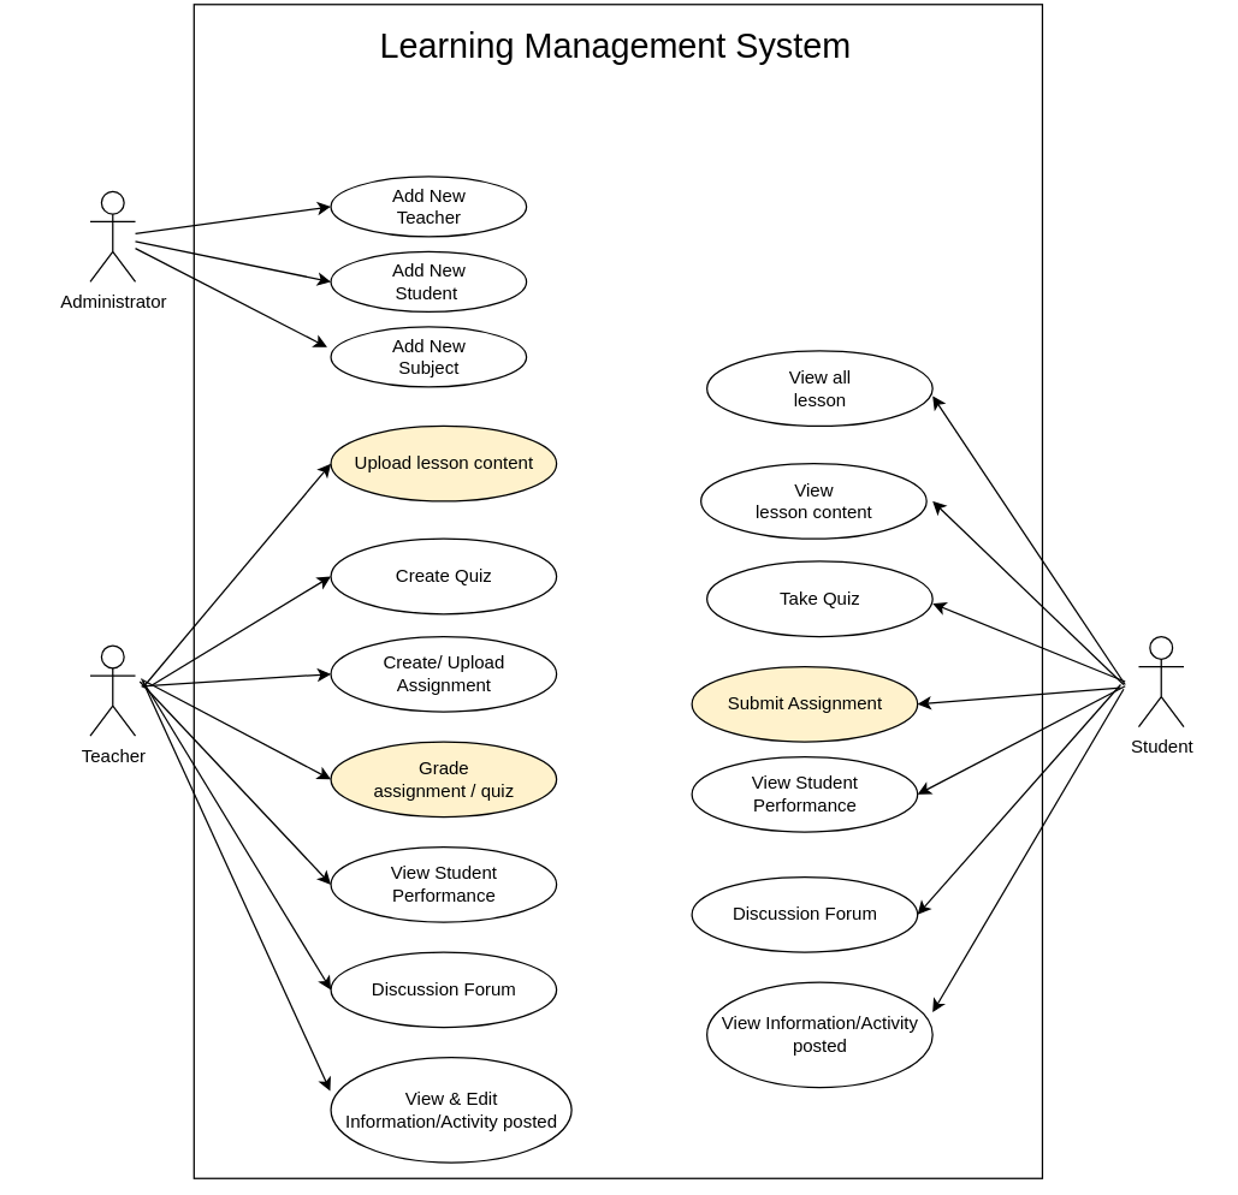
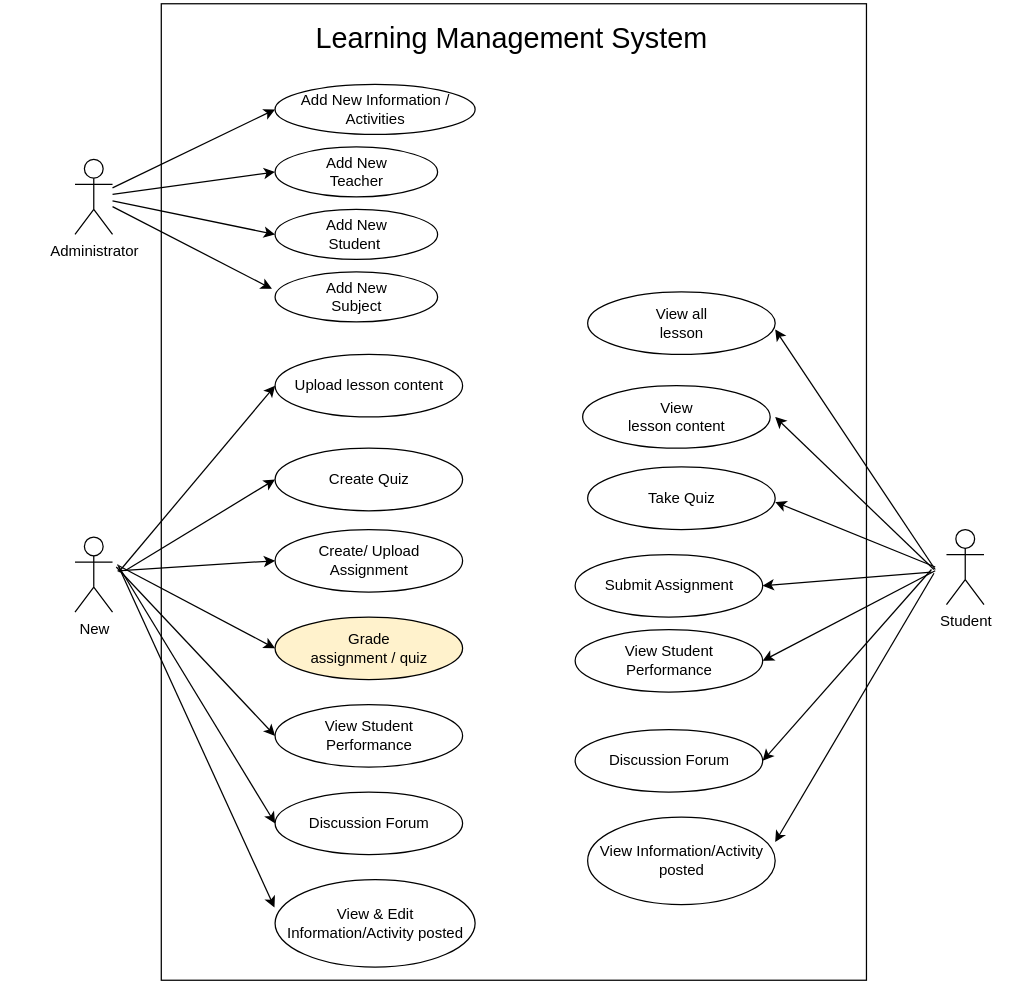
  <mxCell id="0" />
  <mxCell id="1" parent="0" />
  <mxCell id="2" value="" style="group" vertex="1" connectable="0" parent="1"><mxGeometry x="459.5" y="233" width="327" height="490" as="geometry" /></mxCell>
  <mxCell id="3" value="Student" style="shape=umlActor;verticalLabelPosition=bottom;verticalAlign=top;html=1;outlineConnect=0;" vertex="1" parent="2"><mxGeometry x="297" y="190" width="30" height="60" as="geometry" /></mxCell>
  <mxCell id="4" value="View&lt;br&gt;lesson content" style="ellipse;whiteSpace=wrap;html=1;" vertex="1" parent="2"><mxGeometry x="6" y="75" width="150" height="50" as="geometry" /></mxCell>
  <mxCell id="5" value="Take Quiz" style="ellipse;whiteSpace=wrap;html=1;" vertex="1" parent="2"><mxGeometry x="10" y="140" width="150" height="50" as="geometry" /></mxCell>
- <mxCell id="6" value="Submit Assignment" style="ellipse;whiteSpace=wrap;html=1;fillColor=#fff2cc;" vertex="1" parent="2"><mxGeometry y="210" width="150" height="50" as="geometry" /></mxCell>
+ <mxCell id="6" value="Submit Assignment" style="ellipse;whiteSpace=wrap;html=1;" vertex="1" parent="2"><mxGeometry y="210" width="150" height="50" as="geometry" /></mxCell>
  <mxCell id="7" value="View Student &lt;br&gt;Performance" style="ellipse;whiteSpace=wrap;html=1;" vertex="1" parent="2"><mxGeometry y="270" width="150" height="50" as="geometry" /></mxCell>
  <mxCell id="8" value="View all&lt;br&gt;lesson" style="ellipse;whiteSpace=wrap;html=1;" vertex="1" parent="2"><mxGeometry x="10" width="150" height="50" as="geometry" /></mxCell>
  <mxCell id="9" value="Discussion Forum" style="ellipse;whiteSpace=wrap;html=1;" vertex="1" parent="2"><mxGeometry y="350" width="150" height="50" as="geometry" /></mxCell>
  <mxCell id="10" value="View Information/Activity posted" style="ellipse;whiteSpace=wrap;html=1;" vertex="1" parent="2"><mxGeometry x="10" y="420" width="150" height="70" as="geometry" /></mxCell>
  <mxCell id="11" value="" style="endArrow=classic;html=1;entryX=1;entryY=0.5;entryDx=0;entryDy=0;" edge="1" parent="2" target="9"><mxGeometry x="160" y="30" width="50" height="50" as="geometry"><mxPoint x="285" y="222" as="sourcePoint" /><mxPoint x="160" y="380" as="targetPoint" /></mxGeometry></mxCell>
  <mxCell id="12" value="" style="endArrow=classic;html=1;entryX=1;entryY=0.5;entryDx=0;entryDy=0;" edge="1" parent="2" target="7"><mxGeometry x="160" y="30" width="50" height="50" as="geometry"><mxPoint x="288" y="223" as="sourcePoint" /><mxPoint x="159" y="295" as="targetPoint" /></mxGeometry></mxCell>
  <mxCell id="13" value="" style="endArrow=classic;html=1;entryX=1;entryY=0.5;entryDx=0;entryDy=0;" edge="1" parent="2" target="6"><mxGeometry x="160" y="30" width="50" height="50" as="geometry"><mxPoint x="285" y="224" as="sourcePoint" /><mxPoint x="160" y="238" as="targetPoint" /></mxGeometry></mxCell>
  <mxCell id="14" value="" style="endArrow=classic;html=1;" edge="1" parent="2"><mxGeometry x="160" y="30" width="50" height="50" as="geometry"><mxPoint x="288" y="220" as="sourcePoint" /><mxPoint x="160" y="168" as="targetPoint" /></mxGeometry></mxCell>
  <mxCell id="15" value="" style="endArrow=classic;html=1;" edge="1" parent="2"><mxGeometry x="160" y="30" width="50" height="50" as="geometry"><mxPoint x="287" y="222" as="sourcePoint" /><mxPoint x="160" y="100" as="targetPoint" /></mxGeometry></mxCell>
  <mxCell id="16" value="" style="endArrow=classic;html=1;" edge="1" parent="2"><mxGeometry x="160" y="30" width="50" height="50" as="geometry"><mxPoint x="288" y="222" as="sourcePoint" /><mxPoint x="160" y="30" as="targetPoint" /></mxGeometry></mxCell>
  <mxCell id="17" value="" style="endArrow=classic;html=1;entryX=1;entryY=0.286;entryDx=0;entryDy=0;entryPerimeter=0;" edge="1" parent="2" target="10"><mxGeometry x="160" y="60" width="50" height="50" as="geometry"><mxPoint x="287" y="225" as="sourcePoint" /><mxPoint x="160" y="410" as="targetPoint" /></mxGeometry></mxCell>
+ <mxCell id="18" style="edgeStyle=none;rounded=0;orthogonalLoop=1;jettySize=auto;html=1;entryX=0;entryY=0.5;entryDx=0;entryDy=0;fontSize=23;" edge="1" parent="1" source="22" target="26"><mxGeometry relative="1" as="geometry" /></mxCell>
  <mxCell id="19" style="edgeStyle=none;rounded=0;orthogonalLoop=1;jettySize=auto;html=1;entryX=0;entryY=0.5;entryDx=0;entryDy=0;fontSize=23;" edge="1" parent="1" source="22" target="23"><mxGeometry relative="1" as="geometry" /></mxCell>
  <mxCell id="20" style="edgeStyle=none;rounded=0;orthogonalLoop=1;jettySize=auto;html=1;entryX=0;entryY=0.5;entryDx=0;entryDy=0;fontSize=23;" edge="1" parent="1" source="22" target="24"><mxGeometry relative="1" as="geometry" /></mxCell>
  <mxCell id="21" style="edgeStyle=none;rounded=0;orthogonalLoop=1;jettySize=auto;html=1;entryX=-0.019;entryY=0.338;entryDx=0;entryDy=0;entryPerimeter=0;fontSize=23;" edge="1" parent="1" source="22" target="25"><mxGeometry relative="1" as="geometry" /></mxCell>
  <mxCell id="22" value="Administrator" style="shape=umlActor;verticalLabelPosition=bottom;verticalAlign=top;html=1;outlineConnect=0;" vertex="1" parent="1"><mxGeometry x="59.5" y="127" width="30" height="60" as="geometry" /></mxCell>
  <mxCell id="23" value="Add New &lt;br&gt;&lt;span style=&quot;color: rgba(0 , 0 , 0 , 0) ; font-family: monospace ; font-size: 0px&quot;&gt;%3CmxGraphModel%3E%3Croot%3E%3CmxCell%20id%3D%220%22%2F%3E%3CmxCell%20id%3D%221%22%20parent%3D%220%22%2F%3E%3CmxCell%20id%3D%222%22%20value%3D%22Actor%22%20style%3D%22shape%3DumlActor%3BverticalLabelPosition%3Dbottom%3BverticalAlign%3Dtop%3Bhtml%3D1%3BoutlineConnect%3D0%3B%22%20vertex%3D%221%22%20parent%3D%221%22%3E%3CmxGeometry%20x%3D%2280%22%20y%3D%22380%22%20width%3D%2230%22%20height%3D%2260%22%20as%3D%22geometry%22%2F%3E%3C%2FmxCell%3E%3C%2Froot%3E%3C%2FmxGraphModel%3E&lt;/span&gt;Teacher" style="ellipse;whiteSpace=wrap;html=1;" vertex="1" parent="1"><mxGeometry x="219.5" y="117" width="130" height="40" as="geometry" /></mxCell>
  <mxCell id="24" value="Add New &lt;br&gt;Student&amp;nbsp;&lt;span style=&quot;color: rgba(0 , 0 , 0 , 0) ; font-family: monospace ; font-size: 0px&quot;&gt;D%220%22%2F%3E%3CmxCell%20id%3D%221%22%20parent%3D%220%22%2F%3E%3CmxCell%20id%3D%222%22%20value%3D%22Actor%22%20style%3D%22shape%3DumlActor%3BverticalLabelPosition%3Dbottom%3BverticalAlign%3Dtop%3Bhtml%3D1%3BoutlineConnect%3D0%3B%22%20vertex%3D%221%22%20parent%3D%221%22%3E%3CmxGeometry%20x%3D%2280%22%20y%3D%22380%22%20width%3D%2230%22%20height%3D%2260%22%20as%3D%22geometry%22%2F%3E%3C%2FmxCell%3E%3C%2Froot%3E%3C%2FmxGraphModel%3EStudent&lt;/span&gt;" style="ellipse;whiteSpace=wrap;html=1;" vertex="1" parent="1"><mxGeometry x="219.5" y="167" width="130" height="40" as="geometry" /></mxCell>
  <mxCell id="25" value="Add New &lt;br&gt;Subject&lt;span style=&quot;color: rgba(0 , 0 , 0 , 0) ; font-family: monospace ; font-size: 0px&quot;&gt;D%220%22%2F%3E%3CmxCell%20id%3D%221%22%20parent%3D%220%22%2F%3E%3CmxCell%20id%3D%222%22%20value%3D%22Actor%22%20style%3D%22shape%3DumlActor%3BverticalLabelPosition%3Dbottom%3BverticalAlign%3Dtop%3Bhtml%3D1%3BoutlineConnect%3D0%3B%22%20vertex%3D%221%22%20parent%3D%221%22%3E%3CmxGeometry%20x%3D%2280%22%20y%3D%22380%22%20width%3D%2230%22%20height%3D%2260%22%20as%3D%22geometry%22%2F%3E%3C%2FmxCell%3E%3C%2Froot%3E%3C%2FmxGraphModel%3EStudent&lt;/span&gt;" style="ellipse;whiteSpace=wrap;html=1;" vertex="1" parent="1"><mxGeometry x="219.5" y="217" width="130" height="40" as="geometry" /></mxCell>
+ <mxCell id="26" value="Add New Information / Activities" style="ellipse;whiteSpace=wrap;html=1;" vertex="1" parent="1"><mxGeometry x="219.5" y="67" width="160" height="40" as="geometry" /></mxCell>
  <mxCell id="27" value="&lt;font style=&quot;font-size: 23px;&quot;&gt;Learning Management System&lt;/font&gt;" style="text;html=1;strokeColor=none;fillColor=none;align=center;verticalAlign=middle;whiteSpace=wrap;rounded=0;fontSize=23;" vertex="1" parent="1"><mxGeometry x="239.5" y="20" width="338" height="20" as="geometry" /></mxCell>
- <mxCell id="28" value="Teacher" style="shape=umlActor;verticalLabelPosition=bottom;verticalAlign=top;html=1;outlineConnect=0;" vertex="1" parent="1"><mxGeometry x="59.5" y="429" width="30" height="60" as="geometry" /></mxCell>
- <mxCell id="29" value="Upload lesson content" style="ellipse;whiteSpace=wrap;html=1;fillColor=#fff2cc;" vertex="1" parent="1"><mxGeometry x="219.5" y="283" width="150" height="50" as="geometry" /></mxCell>
+ <mxCell id="28" value="New" style="shape=umlActor;verticalLabelPosition=bottom;verticalAlign=top;html=1;outlineConnect=0;" vertex="1" parent="1"><mxGeometry x="59.5" y="429" width="30" height="60" as="geometry" /></mxCell>
+ <mxCell id="29" value="Upload lesson content" style="ellipse;whiteSpace=wrap;html=1;" vertex="1" parent="1"><mxGeometry x="219.5" y="283" width="150" height="50" as="geometry" /></mxCell>
  <mxCell id="30" value="Create Quiz" style="ellipse;whiteSpace=wrap;html=1;" vertex="1" parent="1"><mxGeometry x="219.5" y="358" width="150" height="50" as="geometry" /></mxCell>
  <mxCell id="31" value="Create/ Upload &lt;br&gt;Assignment" style="ellipse;whiteSpace=wrap;html=1;" vertex="1" parent="1"><mxGeometry x="219.5" y="423" width="150" height="50" as="geometry" /></mxCell>
  <mxCell id="32" value="Grade &lt;br&gt;assignment / quiz" style="ellipse;whiteSpace=wrap;html=1;fillColor=#fff2cc;" vertex="1" parent="1"><mxGeometry x="219.5" y="493" width="150" height="50" as="geometry" /></mxCell>
  <mxCell id="33" value="View Student &lt;br&gt;Performance" style="ellipse;whiteSpace=wrap;html=1;" vertex="1" parent="1"><mxGeometry x="219.5" y="563" width="150" height="50" as="geometry" /></mxCell>
  <mxCell id="34" value="Discussion Forum" style="ellipse;whiteSpace=wrap;html=1;" vertex="1" parent="1"><mxGeometry x="219.5" y="633" width="150" height="50" as="geometry" /></mxCell>
  <mxCell id="35" value="" style="endArrow=classic;html=1;entryX=0;entryY=0.5;entryDx=0;entryDy=0;" edge="1" parent="1" target="29"><mxGeometry x="57.5" y="407" width="50" height="50" as="geometry"><mxPoint x="94.5" y="457" as="sourcePoint" /><mxPoint x="209.5" y="303" as="targetPoint" /></mxGeometry></mxCell>
  <mxCell id="36" value="" style="endArrow=classic;html=1;entryX=0;entryY=0.5;entryDx=0;entryDy=0;" edge="1" parent="1" target="30"><mxGeometry x="57.5" y="407" width="50" height="50" as="geometry"><mxPoint x="99.5" y="456" as="sourcePoint" /><mxPoint x="209.5" y="388" as="targetPoint" /></mxGeometry></mxCell>
  <mxCell id="37" value="" style="endArrow=classic;html=1;entryX=0;entryY=0.5;entryDx=0;entryDy=0;" edge="1" parent="1" target="31"><mxGeometry x="57.5" y="407" width="50" height="50" as="geometry"><mxPoint x="93.5" y="456" as="sourcePoint" /><mxPoint x="209.5" y="445.5" as="targetPoint" /></mxGeometry></mxCell>
  <mxCell id="38" value="" style="endArrow=classic;html=1;entryX=0;entryY=0.5;entryDx=0;entryDy=0;" edge="1" parent="1" target="32"><mxGeometry x="57.5" y="407" width="50" height="50" as="geometry"><mxPoint x="94.5" y="452" as="sourcePoint" /><mxPoint x="209.5" y="515.5" as="targetPoint" /></mxGeometry></mxCell>
  <mxCell id="39" value="" style="endArrow=classic;html=1;entryX=0;entryY=0.5;entryDx=0;entryDy=0;" edge="1" parent="1" target="33"><mxGeometry x="57.5" y="407" width="50" height="50" as="geometry"><mxPoint x="92.5" y="453" as="sourcePoint" /><mxPoint x="209.5" y="583" as="targetPoint" /></mxGeometry></mxCell>
  <mxCell id="40" value="" style="endArrow=classic;html=1;entryX=0;entryY=0.5;entryDx=0;entryDy=0;" edge="1" parent="1" target="34"><mxGeometry x="57.5" y="407" width="50" height="50" as="geometry"><mxPoint x="93.5" y="451" as="sourcePoint" /><mxPoint x="209.5" y="647" as="targetPoint" /></mxGeometry></mxCell>
  <mxCell id="41" value="View &amp;amp; Edit Information/Activity posted" style="ellipse;whiteSpace=wrap;html=1;" vertex="1" parent="1"><mxGeometry x="219.5" y="703" width="160" height="70" as="geometry" /></mxCell>
  <mxCell id="42" value="" style="endArrow=classic;html=1;entryX=-0.003;entryY=0.32;entryDx=0;entryDy=0;entryPerimeter=0;" edge="1" parent="1" target="41"><mxGeometry x="57.5" y="407" width="50" height="50" as="geometry"><mxPoint x="94.5" y="453" as="sourcePoint" /><mxPoint x="209.5" y="663" as="targetPoint" /></mxGeometry></mxCell>
  <mxCell id="43" value="" style="rounded=0;whiteSpace=wrap;html=1;fillColor=none;rotation=90;" vertex="1" parent="1"><mxGeometry x="20" y="111" width="781" height="564" as="geometry" /></mxCell>
